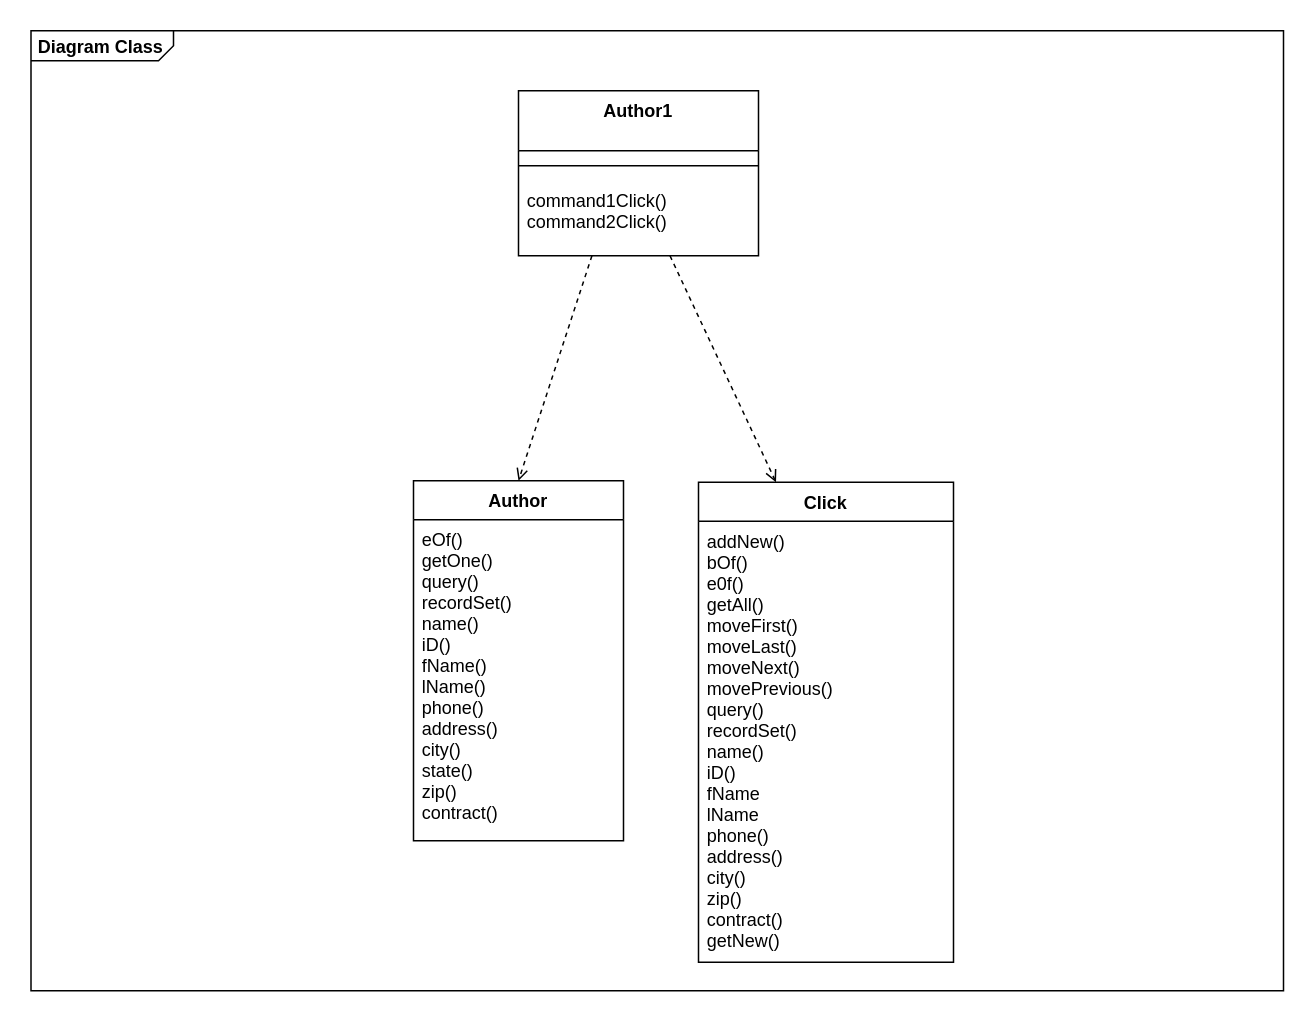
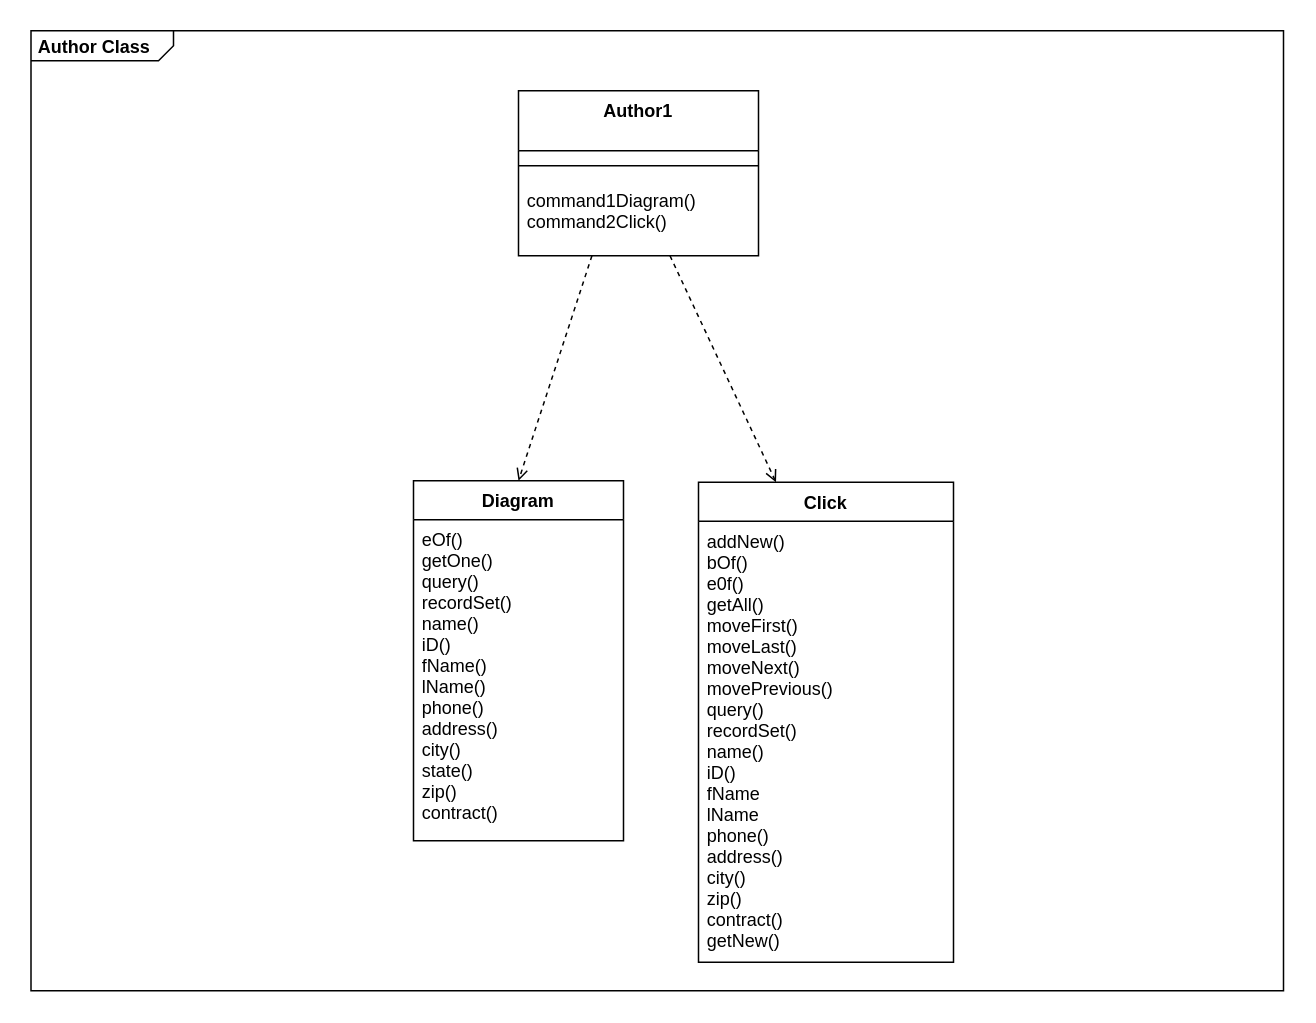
  <mxCell id="0" />
  <mxCell id="1" parent="0" />
- <mxCell id="2" value="&lt;p style=&quot;margin: 0px ; margin-top: 4px ; margin-left: 5px ; text-align: left&quot;&gt;&lt;b&gt;Diagram Class&lt;/b&gt;&lt;/p&gt;" style="html=1;shape=mxgraph.sysml.package;overflow=fill;labelX=95;align=left;spacingLeft=5;verticalAlign=top;spacingTop=-3;" vertex="1" parent="1"><mxGeometry x="20" width="835" height="640" as="geometry" y="20" /></mxCell>
+ <mxCell id="2" value="&lt;p style=&quot;margin: 0px ; margin-top: 4px ; margin-left: 5px ; text-align: left&quot;&gt;&lt;b&gt;Author Class&lt;/b&gt;&lt;/p&gt;" style="html=1;shape=mxgraph.sysml.package;overflow=fill;labelX=95;align=left;spacingLeft=5;verticalAlign=top;spacingTop=-3;" vertex="1" parent="1"><mxGeometry x="20" width="835" height="640" as="geometry" y="20" /></mxCell>
  <mxCell id="3" value="Author1" style="swimlane;fontStyle=1;align=center;verticalAlign=top;childLayout=stackLayout;horizontal=1;startSize=40;horizontalStack=0;resizeParent=1;resizeParentMax=0;resizeLast=0;collapsible=1;marginBottom=0;" vertex="1" parent="1"><mxGeometry x="345" y="60" width="160" height="110" as="geometry"><mxRectangle x="310" y="50" width="90" height="30" as="alternateBounds" /></mxGeometry></mxCell>
  <mxCell id="4" value="" style="line;strokeWidth=1;fillColor=none;align=left;verticalAlign=middle;spacingTop=-1;spacingLeft=3;spacingRight=3;rotatable=0;labelPosition=right;points=[];portConstraint=eastwest;" vertex="1" parent="3"><mxGeometry y="40" width="160" height="20" as="geometry" /></mxCell>
- <mxCell id="5" value="command1Click()&#10;command2Click()" style="text;strokeColor=none;fillColor=none;align=left;verticalAlign=top;spacingLeft=4;spacingRight=4;overflow=hidden;rotatable=0;points=[[0,0.5],[1,0.5]];portConstraint=eastwest;" vertex="1" parent="3"><mxGeometry y="60" width="160" height="50" as="geometry" /></mxCell>
+ <mxCell id="5" value="command1Diagram()&#10;command2Click()" style="text;strokeColor=none;fillColor=none;align=left;verticalAlign=top;spacingLeft=4;spacingRight=4;overflow=hidden;rotatable=0;points=[[0,0.5],[1,0.5]];portConstraint=eastwest;" vertex="1" parent="3"><mxGeometry y="60" width="160" height="50" as="geometry" /></mxCell>
  <mxCell id="6" value="" style="endArrow=open;html=1;endFill=0;dashed=1;exitX=0.306;exitY=1;exitDx=0;exitDy=0;exitPerimeter=0;entryX=0.5;entryY=0;entryDx=0;entryDy=0;strokeWidth=1;" edge="1" parent="1"><mxGeometry width="50" height="50" relative="1" as="geometry"><mxPoint x="393.96" y="170" as="sourcePoint" /><mxPoint x="345" y="320" as="targetPoint" /><Array as="points" /></mxGeometry></mxCell>
  <mxCell id="7" value="" style="endArrow=open;html=1;strokeWidth=1;entryX=0.304;entryY=0;entryDx=0;entryDy=0;entryPerimeter=0;endFill=0;dashed=1;" edge="1" parent="1"><mxGeometry width="50" height="50" relative="1" as="geometry"><mxPoint x="446" y="170" as="sourcePoint" /><mxPoint x="516.68" y="321" as="targetPoint" /></mxGeometry></mxCell>
- <mxCell id="8" value="Author" style="swimlane;fontStyle=1;childLayout=stackLayout;horizontal=1;startSize=26;fillColor=none;horizontalStack=0;resizeParent=1;resizeParentMax=0;resizeLast=0;collapsible=1;marginBottom=0;" vertex="1" parent="1"><mxGeometry x="275" y="320" width="140" height="240" as="geometry" /></mxCell>
+ <mxCell id="8" value="Diagram" style="swimlane;fontStyle=1;childLayout=stackLayout;horizontal=1;startSize=26;fillColor=none;horizontalStack=0;resizeParent=1;resizeParentMax=0;resizeLast=0;collapsible=1;marginBottom=0;" vertex="1" parent="1"><mxGeometry x="275" y="320" width="140" height="240" as="geometry" /></mxCell>
  <mxCell id="9" value="eOf()&#10;getOne()&#10;query()&#10;recordSet()&#10;name()&#10;iD()&#10;fName()&#10;lName()&#10;phone()&#10;address()&#10;city()&#10;state()&#10;zip()&#10;contract()" style="text;strokeColor=none;fillColor=none;align=left;verticalAlign=top;spacingLeft=4;spacingRight=4;overflow=hidden;rotatable=0;points=[[0,0.5],[1,0.5]];portConstraint=eastwest;" vertex="1" parent="8"><mxGeometry y="26" width="140" height="214" as="geometry" /></mxCell>
  <mxCell id="10" value="Click" style="swimlane;fontStyle=1;childLayout=stackLayout;horizontal=1;startSize=26;fillColor=none;horizontalStack=0;resizeParent=1;resizeParentMax=0;resizeLast=0;collapsible=1;marginBottom=0;" vertex="1" parent="1"><mxGeometry x="465" y="321" width="170" height="320" as="geometry" /></mxCell>
  <mxCell id="11" value="addNew()&#10;bOf()&#10;e0f()&#10;getAll()&#10;moveFirst()&#10;moveLast()&#10;moveNext()&#10;movePrevious()&#10;query()&#10;recordSet()&#10;name()&#10;iD()&#10;fName&#10;lName&#10;phone()&#10;address()&#10;city()&#10;zip()&#10;contract()&#10;getNew()" style="text;strokeColor=none;fillColor=none;align=left;verticalAlign=top;spacingLeft=4;spacingRight=4;overflow=hidden;rotatable=0;points=[[0,0.5],[1,0.5]];portConstraint=eastwest;" vertex="1" parent="10"><mxGeometry y="26" width="170" height="294" as="geometry" /></mxCell>
